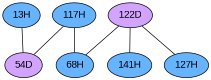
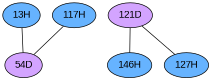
  graph {
    fontname="Liberation Sans"
    node [fillcolor="#66B3FF" fontname="Liberation Sans" style=radial]
    edge [fontname="Liberation Sans" penwidth=1]
    "54D" [fillcolor="#D3A4FF"]
    "117H"
-   "68H"
-   "121D" [fillcolor="#D3A4FF" label="122D"]
-   "141H"
+   "121D" [fillcolor="#D3A4FF"]
+   "141H" [label="146H"]
    "127H"
    "13H"
    "117H" -- "54D"
-   "117H" -- "68H"
-   "121D" -- "68H"
    "121D" -- "141H"
    "121D" -- "127H"
    "13H" -- "54D"
  }
